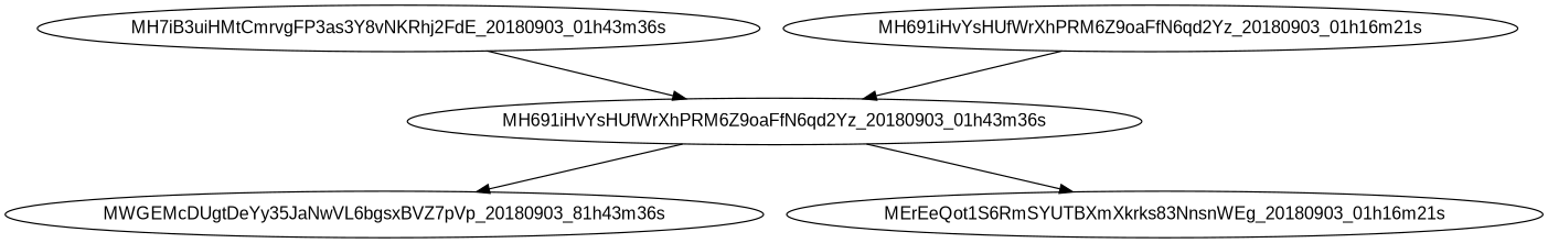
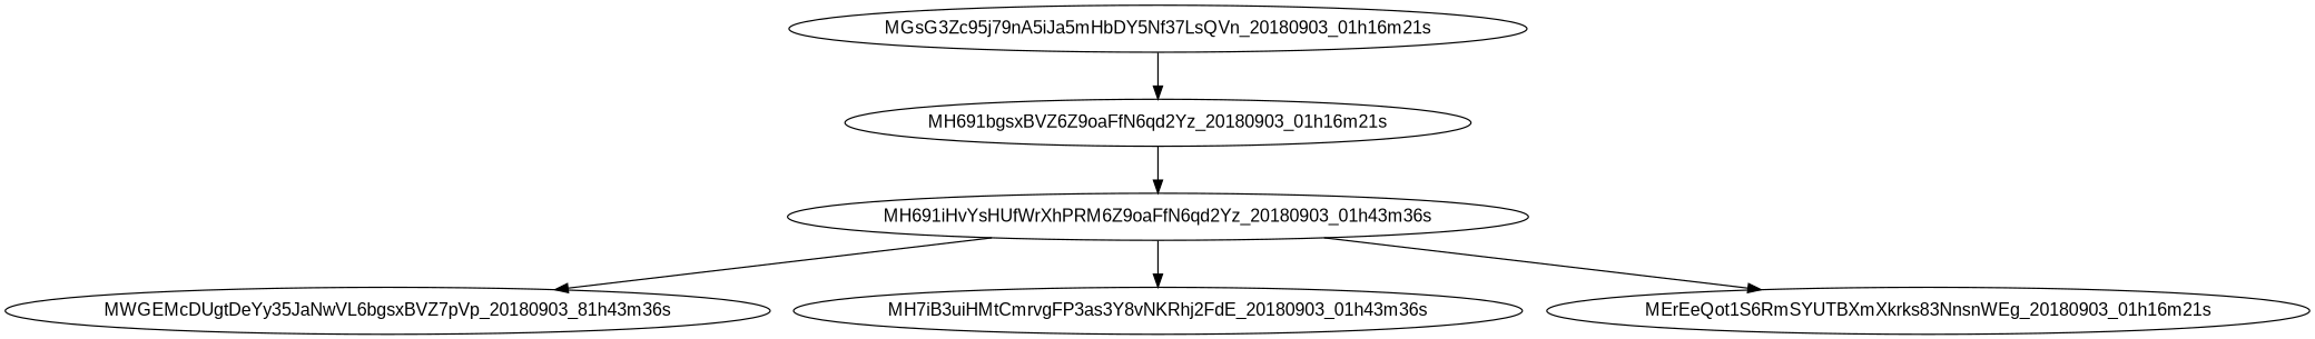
  digraph {
    fontname="Liberation Sans"
    rankdir=TB
    node [fontname="Liberation Sans"]
    edge [fontname="Liberation Sans"]
    n1 [label=MWGEMcDUgtDeYy35JaNwVL6bgsxBVZ7pVp_20180903_81h43m36s]
    MH691iHvYsHUfWrXhPRM6Z9oaFfN6qd2Yz_20180903_01h43m36s
    MH7iB3uiHMtCmrvgFP3as3Y8vNKRhj2FdE_20180903_01h43m36s
    MErEeQot1S6RmSYUTBXmXkrks83NnsnWEg_20180903_01h16m21s
-   MH691iHvYsHUfWrXhPRM6Z9oaFfN6qd2Yz_20180903_01h16m21s
+   MH691iHvYsHUfWrXhPRM6Z9oaFfN6qd2Yz_20180903_01h16m21s [label=MH691bgsxBVZ6Z9oaFfN6qd2Yz_20180903_01h16m21s]
+   MGsG3Zc95j79nA5iJa5mHbDY5Nf37LsQVn_20180903_01h16m21s
    MH691iHvYsHUfWrXhPRM6Z9oaFfN6qd2Yz_20180903_01h43m36s -> n1
-   MH7iB3uiHMtCmrvgFP3as3Y8vNKRhj2FdE_20180903_01h43m36s -> MH691iHvYsHUfWrXhPRM6Z9oaFfN6qd2Yz_20180903_01h43m36s
+   MH691iHvYsHUfWrXhPRM6Z9oaFfN6qd2Yz_20180903_01h43m36s -> MH7iB3uiHMtCmrvgFP3as3Y8vNKRhj2FdE_20180903_01h43m36s
    MH691iHvYsHUfWrXhPRM6Z9oaFfN6qd2Yz_20180903_01h43m36s -> MErEeQot1S6RmSYUTBXmXkrks83NnsnWEg_20180903_01h16m21s
    MH691iHvYsHUfWrXhPRM6Z9oaFfN6qd2Yz_20180903_01h16m21s -> MH691iHvYsHUfWrXhPRM6Z9oaFfN6qd2Yz_20180903_01h43m36s
+   MGsG3Zc95j79nA5iJa5mHbDY5Nf37LsQVn_20180903_01h16m21s -> MH691iHvYsHUfWrXhPRM6Z9oaFfN6qd2Yz_20180903_01h16m21s
  }
